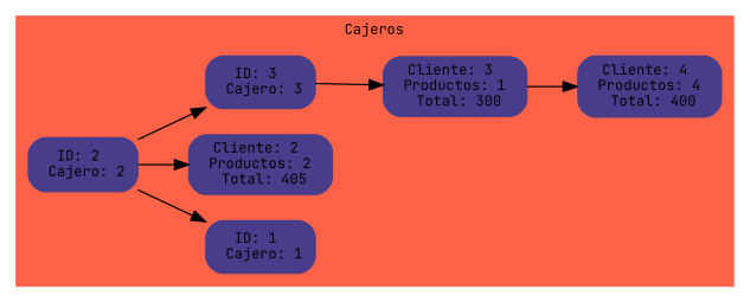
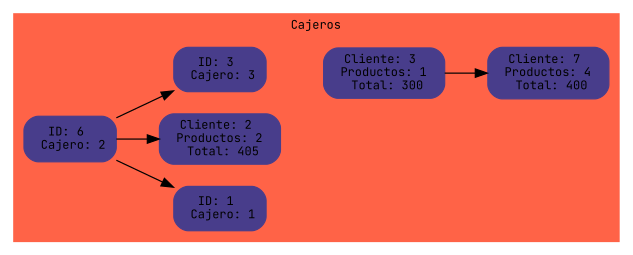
  digraph {
    fontname="JetBrains Mono"
    rankdir=LR
    node [color=darkslateblue fontname="JetBrains Mono" fontsize=10 shape=Mrecord style=filled]
    edge [fontname="JetBrains Mono"]
    n1 [label=" ID: 1 &#92;n Cajero: 1"]
-   n2 [label=" ID: 2 &#92;n Cajero: 2"]
+   n2 [label=" ID: 6 &#92;n Cajero: 2"]
    n3 [label=" Cliente: 2 &#92;n Productos: 2 &#92;n Total: 405"]
    n4 [label=" ID: 3 &#92;n Cajero: 3"]
    n5 [label=" Cliente: 3 &#92;n Productos: 1 &#92;n Total: 300"]
-   n6 [label=" Cliente: 4 &#92;n Productos: 4 &#92;n Total: 400"]
+   n6 [label=" Cliente: 7 &#92;n Productos: 4 &#92;n Total: 400"]
    subgraph cluster_1 {
      color=TOMATO
      fontsize=10
      label=Cajeros
      shape=Mrecord
      style="filled, bold"
      n1
      n2
      n3
      n4
      n5
      n6
    }
    n2 -> n1
    n2 -> n3
    n2 -> n4
-   n4 -> n5
    n5 -> n6
  }
